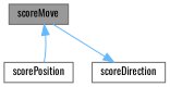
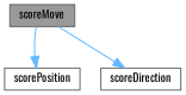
  digraph {
    fontname=Oswald
    rankdir=TB
    node [color=grey40 fillcolor=white fontname=Oswald fontsize=10 shape=box style=filled]
    edge [color=steelblue1 fontname=Oswald fontsize=10 labelfontname=Helvetica labelfontsize=10 style=solid]
    n1 [color=gray40 fillcolor=grey60 fontcolor=black height=0.2 label=scoreMove width=0.4]
    n2 [height=0.2 label=scorePosition width=0.4]
    n3 [height=0.2 label=scoreDirection width=0.4]
-   n2 -> n1
+   n1 -> n2
    n1 -> n3
  }
